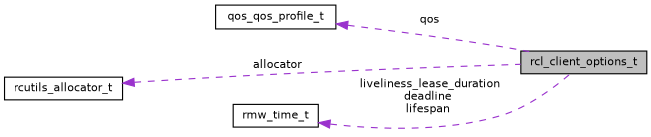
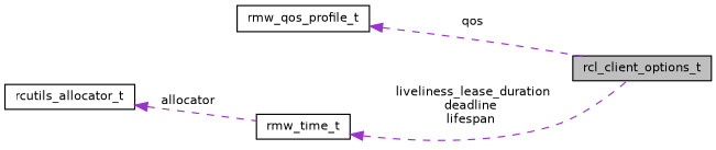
  digraph {
    rankdir=LR
    node [color=black fillcolor=white fontname=Helvetica fontsize=10 shape=record style=filled]
    edge [color=darkorchid3 dir=back fontname=Helvetica fontsize=10 labelfontname=Helvetica labelfontsize=10 style=dashed]
    n1 [fillcolor=grey75 fontcolor=black height=0.2 label=rcl_client_options_t width=0.4]
-   n2 [height=0.2 label=qos_qos_profile_t width=0.4]
+   n2 [height=0.2 label=rmw_qos_profile_t width=0.4]
    n3 [height=0.2 label=rmw_time_t width=0.4]
    n4 [height=0.2 label=rcutils_allocator_t width=0.4]
    n2 -> n1 [label=" qos"]
    n3 -> n1 [label=" liveliness_lease_duration\ndeadline\nlifespan"]
-   n4 -> n1 [label=" allocator"]
+   n4 -> n3 [label=" allocator"]
  }
